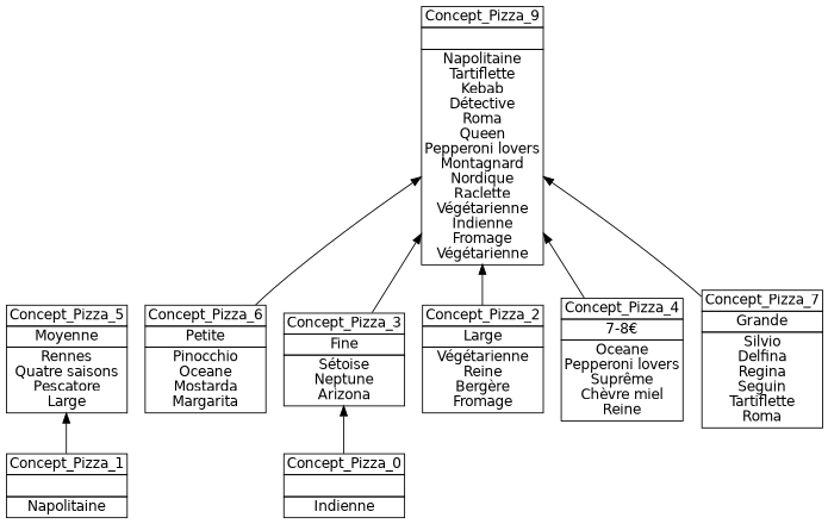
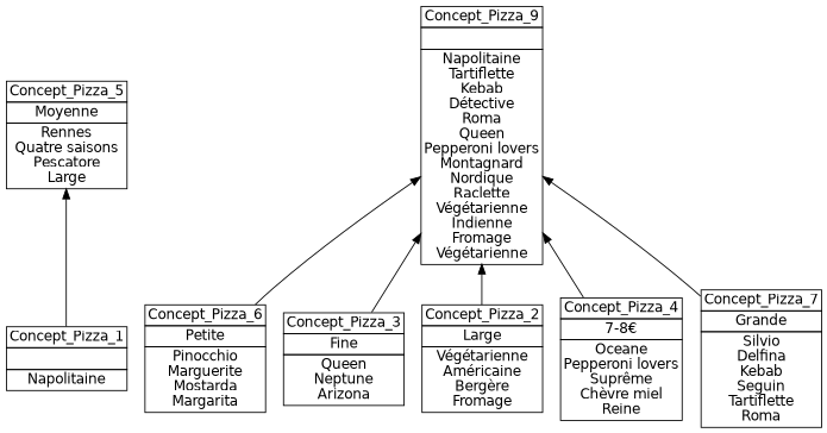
  digraph {
    nodesep=0.2
    rankdir=BT
    ranksep=0.3
    node [fontname="DejaVu Sans" margin="0.03,0.03" shape=none]
    edge [headport=p tailport=p]
    n1 [label=<<table border="0" cellborder="1" cellspacing="0" port="p"><tr><td>Concept_Pizza_1</td></tr><tr><td><br/></td></tr><tr><td>Napolitaine<br/></td></tr></table>>]
    n2 [label=<<table border="0" cellborder="1" cellspacing="0" port="p"><tr><td>Concept_Pizza_5</td></tr><tr><td>Moyenne<br/></td></tr><tr><td>Rennes<br/>Quatre saisons<br/>Pescatore<br/>Large<br/></td></tr></table>>]
-   n3 [label=<<table border="0" cellborder="1" cellspacing="0" port="p"><tr><td>Concept_Pizza_6</td></tr><tr><td>Petite<br/></td></tr><tr><td>Pinocchio<br/>Oceane<br/>Mostarda<br/>Margarita<br/></td></tr></table>>]
+   n3 [label=<<table border="0" cellborder="1" cellspacing="0" port="p"><tr><td>Concept_Pizza_6</td></tr><tr><td>Petite<br/></td></tr><tr><td>Pinocchio<br/>Marguerite<br/>Mostarda<br/>Margarita<br/></td></tr></table>>]
    n4 [label=<<table border="0" cellborder="1" cellspacing="0" port="p"><tr><td>Concept_Pizza_9</td></tr><tr><td><br/></td></tr><tr><td>Napolitaine<br/>Tartiflette<br/>Kebab<br/>Détective<br/>Roma<br/>Queen<br/>Pepperoni lovers<br/>Montagnard<br/>Nordique<br/>Raclette<br/>Végétarienne<br/>Indienne<br/>Fromage<br/>Végétarienne<br/></td></tr></table>>]
-   n5 [label=<<table border="0" cellborder="1" cellspacing="0" port="p"><tr><td>Concept_Pizza_3</td></tr><tr><td>Fine<br/></td></tr><tr><td>Sétoise<br/>Neptune<br/>Arizona<br/></td></tr></table>>]
-   n6 [label=<<table border="0" cellborder="1" cellspacing="0" port="p"><tr><td>Concept_Pizza_2</td></tr><tr><td>Large<br/></td></tr><tr><td>Végétarienne<br/>Reine<br/>Bergère<br/>Fromage<br/></td></tr></table>>]
+   n5 [label=<<table border="0" cellborder="1" cellspacing="0" port="p"><tr><td>Concept_Pizza_3</td></tr><tr><td>Fine<br/></td></tr><tr><td>Queen<br/>Neptune<br/>Arizona<br/></td></tr></table>>]
+   n6 [label=<<table border="0" cellborder="1" cellspacing="0" port="p"><tr><td>Concept_Pizza_2</td></tr><tr><td>Large<br/></td></tr><tr><td>Végétarienne<br/>Américaine<br/>Bergère<br/>Fromage<br/></td></tr></table>>]
    n7 [label=<<table border="0" cellborder="1" cellspacing="0" port="p"><tr><td>Concept_Pizza_4</td></tr><tr><td>7-8€<br/></td></tr><tr><td>Oceane<br/>Pepperoni lovers<br/>Suprême<br/>Chèvre miel<br/>Reine<br/></td></tr></table>>]
-   n8 [label=<<table border="0" cellborder="1" cellspacing="0" port="p"><tr><td>Concept_Pizza_7</td></tr><tr><td>Grande<br/></td></tr><tr><td>Silvio<br/>Delfina<br/>Regina<br/>Seguin<br/>Tartiflette<br/>Roma<br/></td></tr></table>>]
-   n9 [label=<<table border="0" cellborder="1" cellspacing="0" port="p"><tr><td>Concept_Pizza_0</td></tr><tr><td><br/></td></tr><tr><td>Indienne<br/></td></tr></table>>]
+   n8 [label=<<table border="0" cellborder="1" cellspacing="0" port="p"><tr><td>Concept_Pizza_7</td></tr><tr><td>Grande<br/></td></tr><tr><td>Silvio<br/>Delfina<br/>Kebab<br/>Seguin<br/>Tartiflette<br/>Roma<br/></td></tr></table>>]
    n1 -> n2
    n3 -> n4
    n5 -> n4
    n6 -> n4
    n7 -> n4
    n8 -> n4
-   n9 -> n5
  }
